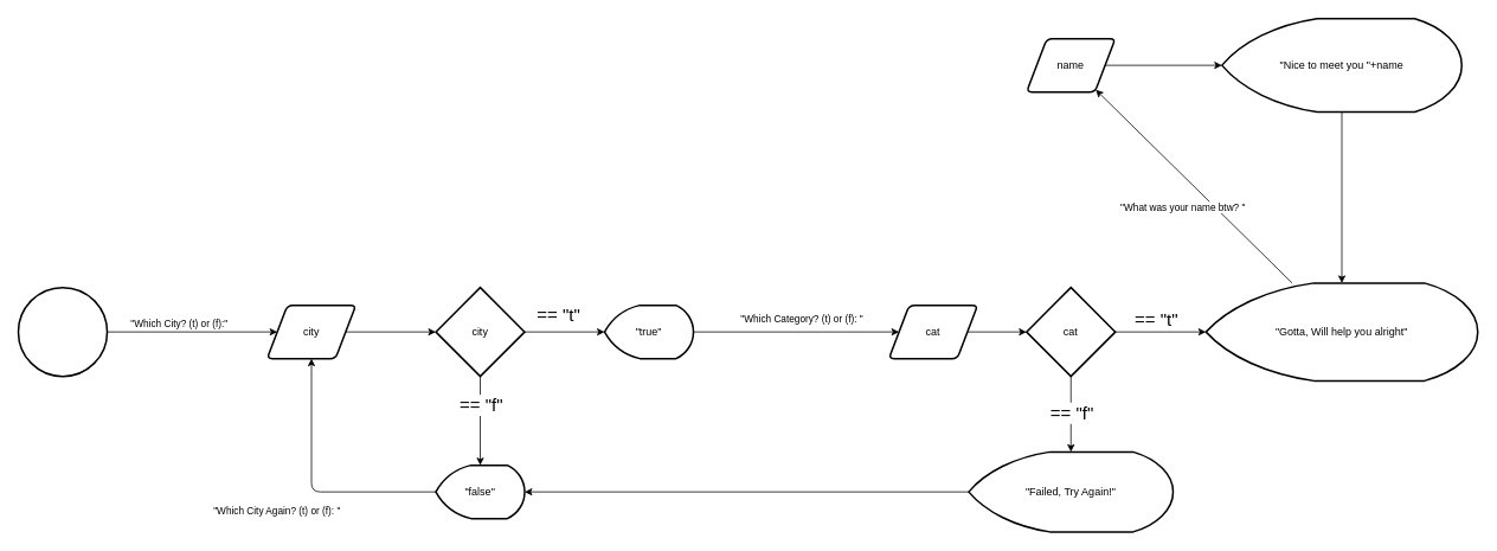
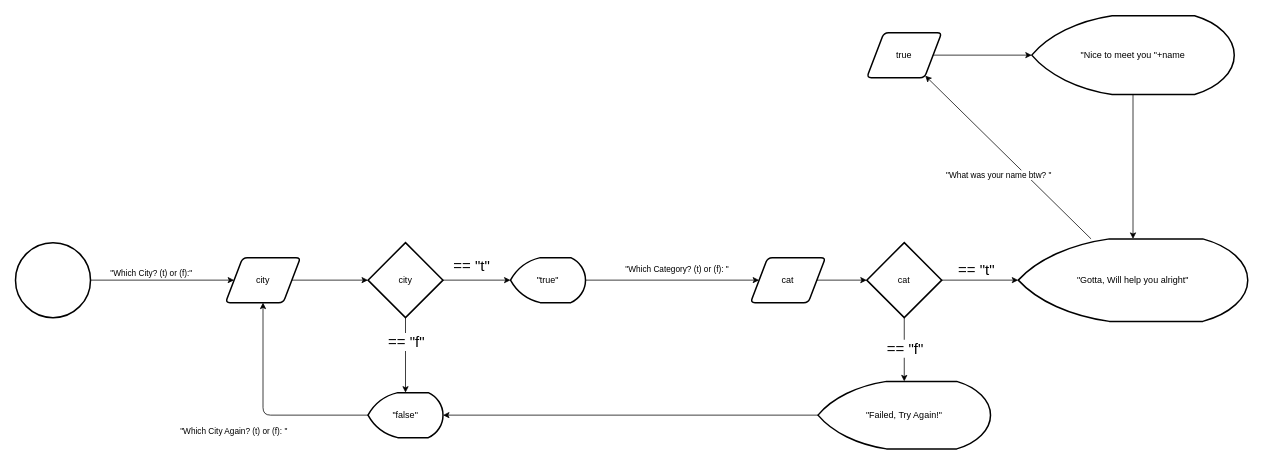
  <mxCell id="0" />
  <mxCell id="1" parent="0" />
  <mxCell id="2" style="edgeStyle=none;html=1;" parent="1" source="4" target="6" edge="1"><mxGeometry relative="1" as="geometry" /></mxCell>
  <mxCell id="3" value="&quot;Which City? (t) or (f):&quot;" style="edgeLabel;html=1;align=center;verticalAlign=middle;resizable=0;points=[];" parent="2" vertex="1" connectable="0"><mxGeometry x="-0.303" y="-3" relative="1" as="geometry"><mxPoint x="13" y="-13" as="offset" /></mxGeometry></mxCell>
  <mxCell id="4" value="" style="strokeWidth=2;html=1;shape=mxgraph.flowchart.start_2;whiteSpace=wrap;" parent="1" vertex="1"><mxGeometry x="20" y="323" width="100" height="100" as="geometry" /></mxCell>
  <mxCell id="5" style="edgeStyle=none;html=1;" parent="1" source="6" target="11" edge="1"><mxGeometry relative="1" as="geometry" /></mxCell>
  <mxCell id="6" value="city" style="shape=parallelogram;html=1;strokeWidth=2;perimeter=parallelogramPerimeter;whiteSpace=wrap;rounded=1;arcSize=12;size=0.23;" parent="1" vertex="1"><mxGeometry x="300" y="343" width="100" height="60" as="geometry" /></mxCell>
  <mxCell id="7" style="edgeStyle=none;html=1;" parent="1" source="11" target="14" edge="1"><mxGeometry relative="1" as="geometry" /></mxCell>
  <mxCell id="8" value="== &quot;f&quot;" style="edgeLabel;html=1;align=center;verticalAlign=middle;resizable=0;points=[];fontSize=20;" parent="7" vertex="1" connectable="0"><mxGeometry x="-0.527" y="1" relative="1" as="geometry"><mxPoint x="-1" y="7" as="offset" /></mxGeometry></mxCell>
  <mxCell id="9" style="edgeStyle=none;html=1;" parent="1" source="11" target="17" edge="1"><mxGeometry relative="1" as="geometry" /></mxCell>
  <mxCell id="10" value="== &quot;t&quot;" style="edgeLabel;html=1;align=center;verticalAlign=middle;resizable=0;points=[];fontSize=20;" parent="9" vertex="1" connectable="0"><mxGeometry x="-0.48" y="1" relative="1" as="geometry"><mxPoint x="14" y="-20" as="offset" /></mxGeometry></mxCell>
  <mxCell id="11" value="city" style="strokeWidth=2;html=1;shape=mxgraph.flowchart.decision;whiteSpace=wrap;" parent="1" vertex="1"><mxGeometry x="490" y="323" width="100" height="100" as="geometry" /></mxCell>
  <mxCell id="12" style="edgeStyle=none;html=1;" parent="1" source="14" target="6" edge="1"><mxGeometry relative="1" as="geometry"><Array as="points"><mxPoint x="350" y="553" /></Array></mxGeometry></mxCell>
  <mxCell id="13" value="&quot;Which City Again? (t) or (f): &quot;" style="edgeLabel;html=1;align=center;verticalAlign=middle;resizable=0;points=[];" parent="12" vertex="1" connectable="0"><mxGeometry x="0.235" y="2" relative="1" as="geometry"><mxPoint x="-38" y="59" as="offset" /></mxGeometry></mxCell>
  <mxCell id="14" value="&quot;false&quot;" style="strokeWidth=2;html=1;shape=mxgraph.flowchart.display;whiteSpace=wrap;" parent="1" vertex="1"><mxGeometry x="490" y="523" width="100" height="60" as="geometry" /></mxCell>
  <mxCell id="15" style="edgeStyle=none;html=1;entryX=0;entryY=0.5;entryDx=0;entryDy=0;" parent="1" source="17" target="19" edge="1"><mxGeometry relative="1" as="geometry" /></mxCell>
  <mxCell id="16" value="&quot;Which Category? (t) or (f): &quot;" style="edgeLabel;html=1;align=center;verticalAlign=middle;resizable=0;points=[];" parent="15" vertex="1" connectable="0"><mxGeometry x="-0.233" y="2" relative="1" as="geometry"><mxPoint x="32" y="-14" as="offset" /></mxGeometry></mxCell>
  <mxCell id="17" value="&quot;true&quot;" style="strokeWidth=2;html=1;shape=mxgraph.flowchart.display;whiteSpace=wrap;" parent="1" vertex="1"><mxGeometry x="680" y="343" width="100" height="60" as="geometry" /></mxCell>
  <mxCell id="18" style="edgeStyle=none;html=1;" parent="1" source="19" target="24" edge="1"><mxGeometry relative="1" as="geometry" /></mxCell>
  <mxCell id="19" value="cat" style="shape=parallelogram;html=1;strokeWidth=2;perimeter=parallelogramPerimeter;whiteSpace=wrap;rounded=1;arcSize=12;size=0.23;" parent="1" vertex="1"><mxGeometry x="1000" y="343" width="100" height="60" as="geometry" /></mxCell>
  <mxCell id="20" style="edgeStyle=none;html=1;" parent="1" source="24" target="26" edge="1"><mxGeometry relative="1" as="geometry" /></mxCell>
  <mxCell id="21" value="== &quot;f&quot;" style="edgeLabel;html=1;align=center;verticalAlign=middle;resizable=0;points=[];fontSize=20;" parent="20" vertex="1" connectable="0"><mxGeometry x="-0.478" y="1" relative="1" as="geometry"><mxPoint x="-1" y="18" as="offset" /></mxGeometry></mxCell>
  <mxCell id="22" style="edgeStyle=none;html=1;fontSize=20;" parent="1" source="24" target="29" edge="1"><mxGeometry relative="1" as="geometry" /></mxCell>
  <mxCell id="23" value="== &quot;t&quot;" style="edgeLabel;html=1;align=center;verticalAlign=middle;resizable=0;points=[];fontSize=20;" parent="22" vertex="1" connectable="0"><mxGeometry x="-0.434" y="3" relative="1" as="geometry"><mxPoint x="16" y="-12" as="offset" /></mxGeometry></mxCell>
  <mxCell id="24" value="cat" style="strokeWidth=2;html=1;shape=mxgraph.flowchart.decision;whiteSpace=wrap;" parent="1" vertex="1"><mxGeometry x="1155" y="323" width="100" height="100" as="geometry" /></mxCell>
  <mxCell id="25" style="edgeStyle=none;html=1;" parent="1" source="26" target="14" edge="1"><mxGeometry relative="1" as="geometry" /></mxCell>
  <mxCell id="26" value="&quot;Failed, Try Again!&quot;" style="strokeWidth=2;html=1;shape=mxgraph.flowchart.display;whiteSpace=wrap;" parent="1" vertex="1"><mxGeometry x="1090" y="508" width="230" height="90" as="geometry" /></mxCell>
  <mxCell id="27" style="edgeStyle=none;html=1;" parent="1" source="29" target="31" edge="1"><mxGeometry relative="1" as="geometry" /></mxCell>
  <mxCell id="28" value="&quot;What was your name btw? &quot;" style="edgeLabel;html=1;align=center;verticalAlign=middle;resizable=0;points=[];" parent="27" vertex="1" connectable="0"><mxGeometry x="-0.436" y="1" relative="1" as="geometry"><mxPoint x="-61" y="-25" as="offset" /></mxGeometry></mxCell>
  <mxCell id="29" value="&quot;Gotta, Will help you alright&quot;" style="strokeWidth=2;html=1;shape=mxgraph.flowchart.display;whiteSpace=wrap;" parent="1" vertex="1"><mxGeometry x="1357" y="318" width="306" height="110" as="geometry" /></mxCell>
  <mxCell id="30" style="edgeStyle=none;html=1;" parent="1" source="31" target="33" edge="1"><mxGeometry relative="1" as="geometry" /></mxCell>
- <mxCell id="31" value="name" style="shape=parallelogram;html=1;strokeWidth=2;perimeter=parallelogramPerimeter;whiteSpace=wrap;rounded=1;arcSize=12;size=0.23;" parent="1" vertex="1"><mxGeometry x="1155" y="43" width="100" height="60" as="geometry" /></mxCell>
+ <mxCell id="31" value="true" style="shape=parallelogram;html=1;strokeWidth=2;perimeter=parallelogramPerimeter;whiteSpace=wrap;rounded=1;arcSize=12;size=0.23;" parent="1" vertex="1"><mxGeometry x="1155" y="43" width="100" height="60" as="geometry" /></mxCell>
  <mxCell id="32" style="edgeStyle=none;html=1;" parent="1" source="33" target="29" edge="1"><mxGeometry relative="1" as="geometry" /></mxCell>
  <mxCell id="33" value="&quot;Nice to meet you &quot;+name" style="strokeWidth=2;html=1;shape=mxgraph.flowchart.display;whiteSpace=wrap;" parent="1" vertex="1"><mxGeometry x="1375" y="20.5" width="270" height="105" as="geometry" /></mxCell>
